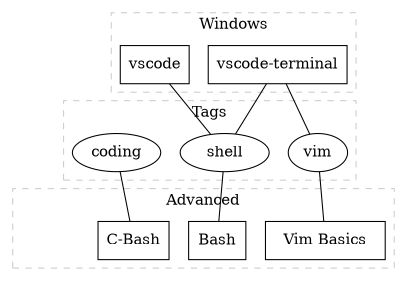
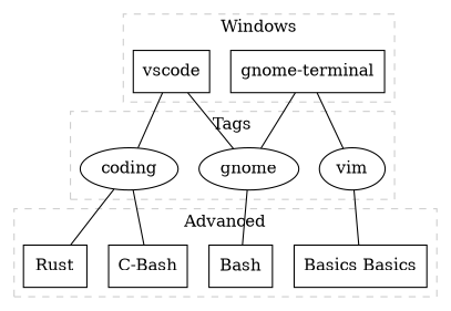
  graph {
    rankdir=TB
    node [shape=box]
-   n1 [label="vscode-terminal"]
+   n1 [label="gnome-terminal"]
    vscode [Label=VSCode]
-   n3 [label=shell shape=ellipse]
+   n3 [label=gnome shape=ellipse]
    n4 [label=vim shape=ellipse]
    n5 [label=coding shape=ellipse]
-   n6 [label="Vim Basics"]
+   n6 [label="Basics Basics"]
    n7 [label=Bash]
    n8 [label="C-Bash"]
+   n9 [label=Rust]
    subgraph cluster_1 {
      color=grey80
      label=Windows
      style=dashed
      n1
      vscode
    }
    subgraph cluster_2 {
      color=grey80
      label=Tags
      style=dashed
      n3
      n4
      n5
    }
    subgraph cluster_3 {
      color=grey80
      label=Advanced
      style=dashed
      n6
      n7
      n8
+     n9
    }
    n1 -- n3
    n1 -- n4
    vscode -- n3
+   vscode -- n5
    n3 -- n7
    n4 -- n6
    n5 -- n8
+   n5 -- n9
  }
